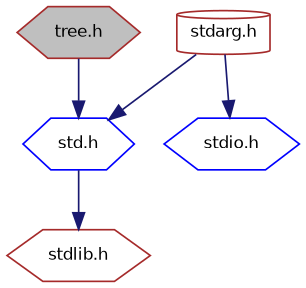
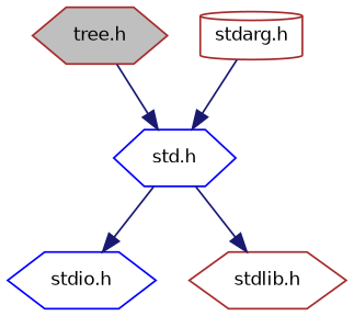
  digraph {
    node [color=brown fillcolor=white fontname=Helvetica fontsize=10 shape=hexagon style=filled]
    edge [color=midnightblue fontname=Helvetica fontsize=10 labelfontname=Helvetica labelfontsize=10 style=solid]
    n1 [fillcolor=grey75 fontcolor=black height=0.2 label="tree.h" width=0.4]
    n2 [color=blue height=0.2 label="std.h" width=0.4]
    n3 [color=blue height=0.2 label="stdio.h" width=0.4]
    n4 [height=0.2 label="stdlib.h" width=0.4]
    n5 [height=0.2 label="stdarg.h" shape=cylinder width=0.4]
    n1 -> n2
-   n5 -> n3
+   n2 -> n3
    n2 -> n4
    n5 -> n2
  }
